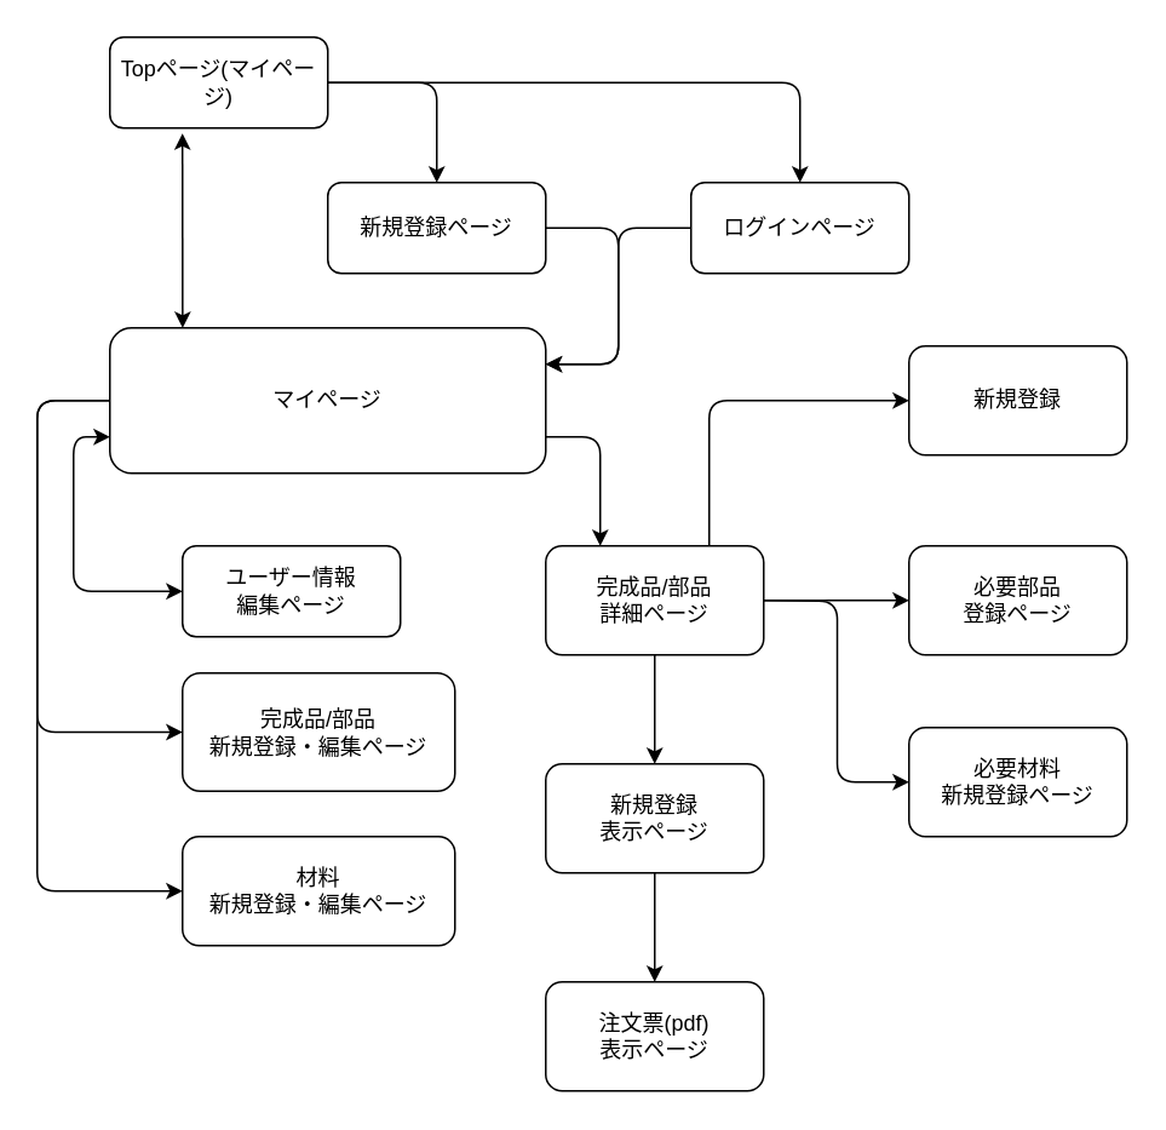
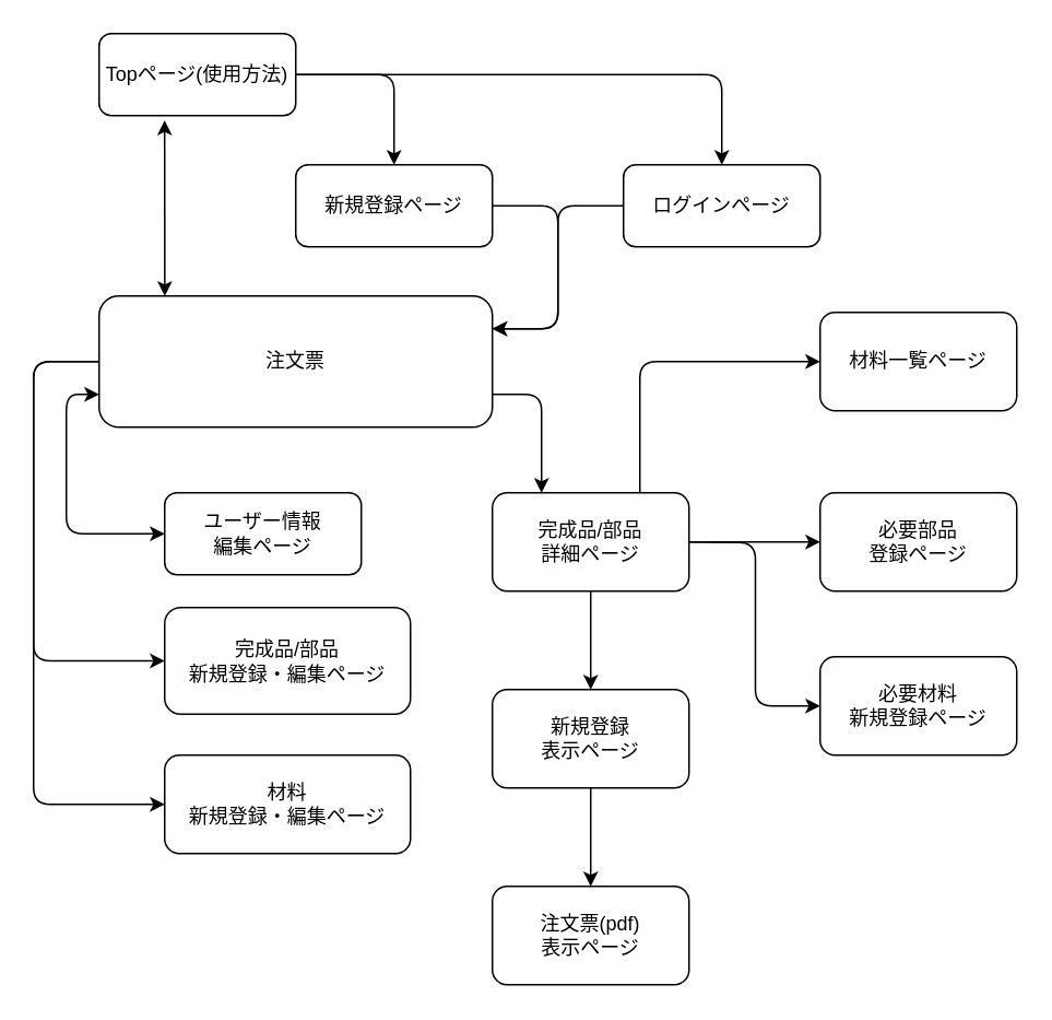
  <mxCell id="0" />
  <mxCell id="1" parent="0" />
- <mxCell id="2" value="マイページ" style="rounded=1;whiteSpace=wrap;html=1;" parent="1" vertex="1"><mxGeometry x="60" y="180" width="240" height="80" as="geometry" /></mxCell>
+ <mxCell id="2" value="注文票" style="rounded=1;whiteSpace=wrap;html=1;" parent="1" vertex="1"><mxGeometry x="60" y="180" width="240" height="80" as="geometry" /></mxCell>
  <mxCell id="3" value="新規登録ページ" style="rounded=1;whiteSpace=wrap;html=1;" parent="1" vertex="1"><mxGeometry x="180" y="100" width="120" height="50" as="geometry" /></mxCell>
  <mxCell id="4" value="ログインページ" style="rounded=1;whiteSpace=wrap;html=1;" parent="1" vertex="1"><mxGeometry x="380" y="100" width="120" height="50" as="geometry" /></mxCell>
- <mxCell id="5" value="Topページ(マイページ)" style="rounded=1;whiteSpace=wrap;html=1;" parent="1" vertex="1"><mxGeometry x="60" y="20" width="120" height="50" as="geometry" /></mxCell>
+ <mxCell id="5" value="Topページ(使用方法)" style="rounded=1;whiteSpace=wrap;html=1;" parent="1" vertex="1"><mxGeometry x="60" y="20" width="120" height="50" as="geometry" /></mxCell>
  <mxCell id="6" value="" style="endArrow=classic;startArrow=classic;html=1;exitX=0.167;exitY=0;exitDx=0;exitDy=0;exitPerimeter=0;entryX=0.333;entryY=1.06;entryDx=0;entryDy=0;entryPerimeter=0;" parent="1" source="2" target="5" edge="1"><mxGeometry width="50" height="50" relative="1" as="geometry"><mxPoint x="280" y="360" as="sourcePoint" /><mxPoint x="100" y="80" as="targetPoint" /></mxGeometry></mxCell>
  <mxCell id="7" value="" style="endArrow=classic;html=1;exitX=1;exitY=0.5;exitDx=0;exitDy=0;entryX=0.5;entryY=0;entryDx=0;entryDy=0;edgeStyle=orthogonalEdgeStyle;" parent="1" source="5" target="3" edge="1"><mxGeometry width="50" height="50" relative="1" as="geometry"><mxPoint x="280" y="360" as="sourcePoint" /><mxPoint x="330" y="310" as="targetPoint" /></mxGeometry></mxCell>
  <mxCell id="8" value="" style="endArrow=classic;html=1;exitX=1;exitY=0.5;exitDx=0;exitDy=0;entryX=0.5;entryY=0;entryDx=0;entryDy=0;edgeStyle=orthogonalEdgeStyle;" parent="1" source="5" target="4" edge="1"><mxGeometry width="50" height="50" relative="1" as="geometry"><mxPoint x="280" y="360" as="sourcePoint" /><mxPoint x="330" y="310" as="targetPoint" /></mxGeometry></mxCell>
  <mxCell id="9" value="" style="endArrow=classic;html=1;exitX=1;exitY=0.5;exitDx=0;exitDy=0;entryX=1;entryY=0.25;entryDx=0;entryDy=0;edgeStyle=orthogonalEdgeStyle;" parent="1" source="3" target="2" edge="1"><mxGeometry width="50" height="50" relative="1" as="geometry"><mxPoint x="280" y="360" as="sourcePoint" /><mxPoint x="330" y="310" as="targetPoint" /><Array as="points"><mxPoint x="340" y="125" /><mxPoint x="340" y="200" /></Array></mxGeometry></mxCell>
  <mxCell id="10" value="" style="endArrow=classic;html=1;exitX=0;exitY=0.5;exitDx=0;exitDy=0;entryX=1;entryY=0.25;entryDx=0;entryDy=0;edgeStyle=orthogonalEdgeStyle;" parent="1" source="4" target="2" edge="1"><mxGeometry width="50" height="50" relative="1" as="geometry"><mxPoint x="280" y="360" as="sourcePoint" /><mxPoint x="330" y="310" as="targetPoint" /></mxGeometry></mxCell>
  <mxCell id="11" value="ユーザー情報&lt;br&gt;編集ページ" style="rounded=1;whiteSpace=wrap;html=1;" parent="1" vertex="1"><mxGeometry x="100" y="300" width="120" height="50" as="geometry" /></mxCell>
  <mxCell id="12" value="" style="endArrow=classic;startArrow=classic;html=1;entryX=0;entryY=0.5;entryDx=0;entryDy=0;edgeStyle=orthogonalEdgeStyle;" parent="1" target="11" edge="1"><mxGeometry width="50" height="50" relative="1" as="geometry"><mxPoint x="60" y="240" as="sourcePoint" /><mxPoint x="330" y="300" as="targetPoint" /><Array as="points"><mxPoint x="40" y="240" /><mxPoint x="40" y="325" /></Array></mxGeometry></mxCell>
  <mxCell id="13" value="完成品/部品&lt;br&gt;新規登録・編集ページ" style="rounded=1;whiteSpace=wrap;html=1;" parent="1" vertex="1"><mxGeometry x="100" y="370" width="150" height="65" as="geometry" /></mxCell>
  <mxCell id="14" value="材料&lt;br&gt;新規登録・編集ページ" style="rounded=1;whiteSpace=wrap;html=1;" parent="1" vertex="1"><mxGeometry x="100" y="460" width="150" height="60" as="geometry" /></mxCell>
  <mxCell id="15" value="完成品/部品&lt;br&gt;詳細ページ" style="rounded=1;whiteSpace=wrap;html=1;" parent="1" vertex="1"><mxGeometry x="300" y="300" width="120" height="60" as="geometry" /></mxCell>
  <mxCell id="16" value="必要部品&lt;br&gt;登録ページ" style="rounded=1;whiteSpace=wrap;html=1;" parent="1" vertex="1"><mxGeometry x="500" y="300" width="120" height="60" as="geometry" /></mxCell>
  <mxCell id="17" value="必要材料&lt;br&gt;新規登録ページ" style="rounded=1;whiteSpace=wrap;html=1;" parent="1" vertex="1"><mxGeometry x="500" y="400" width="120" height="60" as="geometry" /></mxCell>
  <mxCell id="18" value="新規登録&lt;br&gt;表示ページ" style="rounded=1;whiteSpace=wrap;html=1;" parent="1" vertex="1"><mxGeometry x="300" y="420" width="120" height="60" as="geometry" /></mxCell>
  <mxCell id="19" value="" style="endArrow=classic;html=1;entryX=0.5;entryY=0;entryDx=0;entryDy=0;exitX=0.5;exitY=1;exitDx=0;exitDy=0;" parent="1" source="15" target="18" edge="1"><mxGeometry width="50" height="50" relative="1" as="geometry"><mxPoint x="280" y="340" as="sourcePoint" /><mxPoint x="330" y="290" as="targetPoint" /></mxGeometry></mxCell>
  <mxCell id="20" value="" style="endArrow=classic;html=1;entryX=0;entryY=0.5;entryDx=0;entryDy=0;exitX=0;exitY=0.5;exitDx=0;exitDy=0;edgeStyle=orthogonalEdgeStyle;" parent="1" source="2" target="13" edge="1"><mxGeometry width="50" height="50" relative="1" as="geometry"><mxPoint x="290" y="340" as="sourcePoint" /><mxPoint x="340" y="290" as="targetPoint" /><Array as="points"><mxPoint x="20" y="220" /><mxPoint x="20" y="403" /></Array></mxGeometry></mxCell>
  <mxCell id="21" value="" style="endArrow=classic;html=1;exitX=0;exitY=0.5;exitDx=0;exitDy=0;entryX=0;entryY=0.5;entryDx=0;entryDy=0;edgeStyle=orthogonalEdgeStyle;" parent="1" source="2" target="14" edge="1"><mxGeometry width="50" height="50" relative="1" as="geometry"><mxPoint x="170" y="340" as="sourcePoint" /><mxPoint x="220" y="290" as="targetPoint" /><Array as="points"><mxPoint x="20" y="220" /><mxPoint x="20" y="490" /></Array></mxGeometry></mxCell>
  <mxCell id="22" value="" style="endArrow=classic;html=1;exitX=1;exitY=0.75;exitDx=0;exitDy=0;entryX=0.25;entryY=0;entryDx=0;entryDy=0;edgeStyle=orthogonalEdgeStyle;" parent="1" source="2" target="15" edge="1"><mxGeometry width="50" height="50" relative="1" as="geometry"><mxPoint x="280" y="340" as="sourcePoint" /><mxPoint x="330" y="290" as="targetPoint" /><Array as="points"><mxPoint x="330" y="240" /></Array></mxGeometry></mxCell>
  <mxCell id="23" value="" style="endArrow=classic;html=1;entryX=0;entryY=0.5;entryDx=0;entryDy=0;exitX=1;exitY=0.5;exitDx=0;exitDy=0;" parent="1" source="15" target="16" edge="1"><mxGeometry width="50" height="50" relative="1" as="geometry"><mxPoint x="280" y="340" as="sourcePoint" /><mxPoint x="330" y="290" as="targetPoint" /></mxGeometry></mxCell>
  <mxCell id="24" value="" style="endArrow=classic;html=1;entryX=0;entryY=0.5;entryDx=0;entryDy=0;edgeStyle=orthogonalEdgeStyle;" parent="1" target="17" edge="1"><mxGeometry width="50" height="50" relative="1" as="geometry"><mxPoint x="420" y="330" as="sourcePoint" /><mxPoint x="330" y="290" as="targetPoint" /></mxGeometry></mxCell>
- <mxCell id="25" value="新規登録" style="rounded=1;whiteSpace=wrap;html=1;" parent="1" vertex="1"><mxGeometry x="500" y="190" width="120" height="60" as="geometry" /></mxCell>
+ <mxCell id="25" value="材料一覧ページ" style="rounded=1;whiteSpace=wrap;html=1;" parent="1" vertex="1"><mxGeometry x="500" y="190" width="120" height="60" as="geometry" /></mxCell>
  <mxCell id="26" value="" style="endArrow=classic;html=1;exitX=0.75;exitY=0;exitDx=0;exitDy=0;entryX=0;entryY=0.5;entryDx=0;entryDy=0;edgeStyle=orthogonalEdgeStyle;" parent="1" source="15" target="25" edge="1"><mxGeometry width="50" height="50" relative="1" as="geometry"><mxPoint x="280" y="340" as="sourcePoint" /><mxPoint x="330" y="290" as="targetPoint" /></mxGeometry></mxCell>
  <mxCell id="27" value="注文票(pdf)&lt;br&gt;表示ページ" style="rounded=1;whiteSpace=wrap;html=1;" vertex="1" parent="1"><mxGeometry x="300" y="540" width="120" height="60" as="geometry" /></mxCell>
  <mxCell id="28" value="" style="endArrow=classic;html=1;entryX=0.5;entryY=0;entryDx=0;entryDy=0;exitX=0.5;exitY=1;exitDx=0;exitDy=0;" edge="1" parent="1" source="18" target="27"><mxGeometry width="50" height="50" relative="1" as="geometry"><mxPoint x="290" y="510" as="sourcePoint" /><mxPoint x="340" y="460" as="targetPoint" /></mxGeometry></mxCell>
